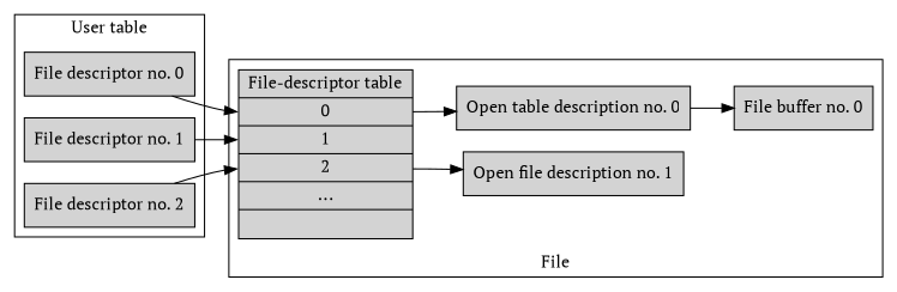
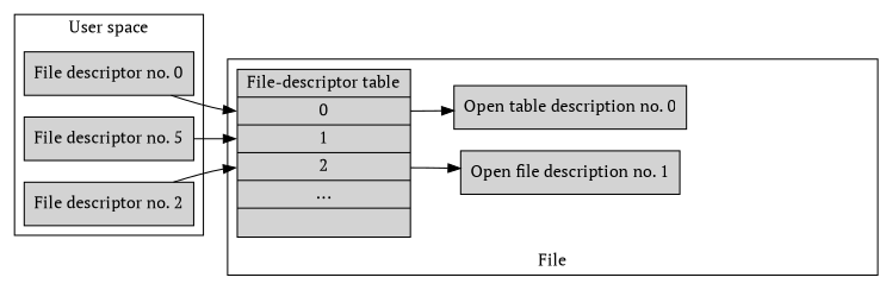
  strict digraph {
    fontname="PT Serif"
    rankdir=LR
    node [fontname="PT Serif" shape=box style=filled]
    edge [fontname="PT Serif"]
    n1 [label="File descriptor no. 0"]
-   n2 [label="File descriptor no. 1"]
+   n2 [label="File descriptor no. 5"]
    n3 [label="File descriptor no. 2"]
    n4 [label="File-descriptor table | <fd0> 0 | <fd1> 1 | <fd2> 2 | ... |" shape=record]
    n5 [label="Open table description no. 0"]
    n6 [label="Open file description no. 1"]
-   n7 [label="File buffer no. 0"]
    subgraph cluster_1 {
-     label="User table"
+     label="User space"
      n1
      n2
      n3
    }
    subgraph cluster_2 {
      label=File
      labelloc=b
      n4
      n5
      n6
-     n7
    }
    n1 -> n4 [headport=fd0]
    n2 -> n4 [headport=fd1]
    n3 -> n4 [headport=fd2]
    n4 -> n5 [tailport=fd0]
    n4 -> n6 [tailport=fd2]
-   n5 -> n7
  }
